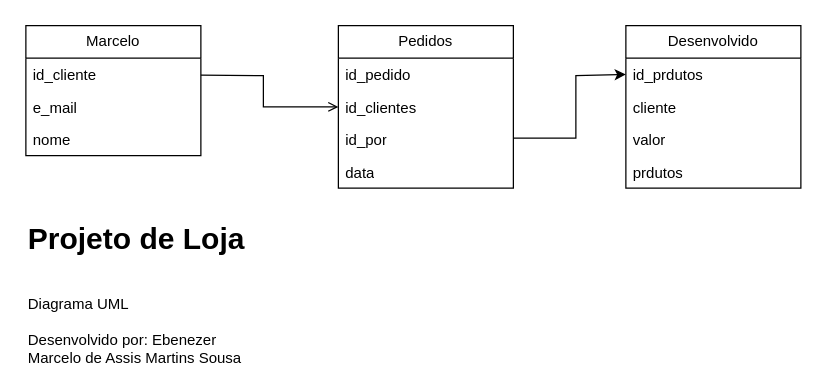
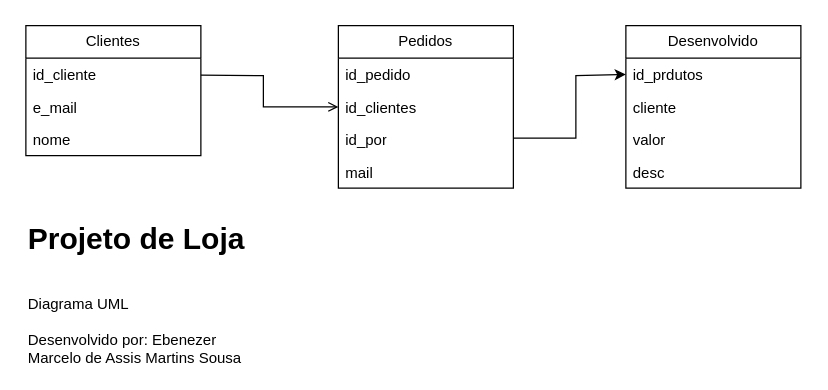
  <mxCell id="0" />
  <mxCell id="1" parent="0" />
- <mxCell id="2" value="Marcelo" style="swimlane;fontStyle=0;childLayout=stackLayout;horizontal=1;startSize=26;horizontalStack=0;resizeParent=1;resizeParentMax=0;resizeLast=0;collapsible=1;marginBottom=0;whiteSpace=wrap;html=1;" vertex="1" parent="1"><mxGeometry x="20" y="20" width="140" height="104" as="geometry"><mxRectangle x="100" y="230" width="80" height="30" as="alternateBounds" /></mxGeometry></mxCell>
+ <mxCell id="2" value="Clientes" style="swimlane;fontStyle=0;childLayout=stackLayout;horizontal=1;startSize=26;horizontalStack=0;resizeParent=1;resizeParentMax=0;resizeLast=0;collapsible=1;marginBottom=0;whiteSpace=wrap;html=1;" vertex="1" parent="1"><mxGeometry x="20" y="20" width="140" height="104" as="geometry"><mxRectangle x="100" y="230" width="80" height="30" as="alternateBounds" /></mxGeometry></mxCell>
  <mxCell id="3" value="&lt;div&gt;id_cliente&lt;/div&gt;" style="text;strokeColor=none;fillColor=none;align=left;verticalAlign=top;spacingLeft=4;spacingRight=4;overflow=hidden;rotatable=0;points=[[0,0.5],[1,0.5]];portConstraint=eastwest;whiteSpace=wrap;html=1;" vertex="1" parent="2"><mxGeometry y="26" width="140" height="26" as="geometry" /></mxCell>
  <mxCell id="4" value="e_mail" style="text;strokeColor=none;fillColor=none;align=left;verticalAlign=top;spacingLeft=4;spacingRight=4;overflow=hidden;rotatable=0;points=[[0,0.5],[1,0.5]];portConstraint=eastwest;whiteSpace=wrap;html=1;" vertex="1" parent="2"><mxGeometry y="52" width="140" height="26" as="geometry" /></mxCell>
  <mxCell id="5" value="nome" style="text;strokeColor=none;fillColor=none;align=left;verticalAlign=top;spacingLeft=4;spacingRight=4;overflow=hidden;rotatable=0;points=[[0,0.5],[1,0.5]];portConstraint=eastwest;whiteSpace=wrap;html=1;" vertex="1" parent="2"><mxGeometry y="78" width="140" height="26" as="geometry" /></mxCell>
  <mxCell id="6" value="Desenvolvido" style="swimlane;fontStyle=0;childLayout=stackLayout;horizontal=1;startSize=26;horizontalStack=0;resizeParent=1;resizeParentMax=0;resizeLast=0;collapsible=1;marginBottom=0;whiteSpace=wrap;html=1;" vertex="1" parent="1"><mxGeometry x="500" y="20" width="140" height="130" as="geometry" /></mxCell>
  <mxCell id="7" value="id_prdutos" style="text;strokeColor=none;fillColor=none;align=left;verticalAlign=top;spacingLeft=4;spacingRight=4;overflow=hidden;rotatable=0;points=[[0,0.5],[1,0.5]];portConstraint=eastwest;whiteSpace=wrap;html=1;" vertex="1" parent="6"><mxGeometry y="26" width="140" height="26" as="geometry" /></mxCell>
  <mxCell id="8" value="cliente" style="text;strokeColor=none;fillColor=none;align=left;verticalAlign=top;spacingLeft=4;spacingRight=4;overflow=hidden;rotatable=0;points=[[0,0.5],[1,0.5]];portConstraint=eastwest;whiteSpace=wrap;html=1;glass=0;" vertex="1" parent="6"><mxGeometry y="52" width="140" height="26" as="geometry" /></mxCell>
  <mxCell id="9" value="valor" style="text;strokeColor=none;fillColor=none;align=left;verticalAlign=top;spacingLeft=4;spacingRight=4;overflow=hidden;rotatable=0;points=[[0,0.5],[1,0.5]];portConstraint=eastwest;whiteSpace=wrap;html=1;glass=0;" vertex="1" parent="6"><mxGeometry y="78" width="140" height="26" as="geometry" /></mxCell>
- <mxCell id="10" value="prdutos" style="text;strokeColor=none;fillColor=none;align=left;verticalAlign=top;spacingLeft=4;spacingRight=4;overflow=hidden;rotatable=0;points=[[0,0.5],[1,0.5]];portConstraint=eastwest;whiteSpace=wrap;html=1;" vertex="1" parent="6"><mxGeometry y="104" width="140" height="26" as="geometry" /></mxCell>
+ <mxCell id="10" value="desc" style="text;strokeColor=none;fillColor=none;align=left;verticalAlign=top;spacingLeft=4;spacingRight=4;overflow=hidden;rotatable=0;points=[[0,0.5],[1,0.5]];portConstraint=eastwest;whiteSpace=wrap;html=1;" vertex="1" parent="6"><mxGeometry y="104" width="140" height="26" as="geometry" /></mxCell>
  <mxCell id="11" value="Pedidos" style="swimlane;fontStyle=0;childLayout=stackLayout;horizontal=1;startSize=26;horizontalStack=0;resizeParent=1;resizeParentMax=0;resizeLast=0;collapsible=1;marginBottom=0;whiteSpace=wrap;html=1;" vertex="1" parent="1"><mxGeometry x="270" y="20" width="140" height="130" as="geometry" /></mxCell>
  <mxCell id="12" value="id_pedido" style="text;strokeColor=none;fillColor=none;align=left;verticalAlign=top;spacingLeft=4;spacingRight=4;overflow=hidden;rotatable=0;points=[[0,0.5],[1,0.5]];portConstraint=eastwest;whiteSpace=wrap;html=1;" vertex="1" parent="11"><mxGeometry y="26" width="140" height="26" as="geometry" /></mxCell>
  <mxCell id="13" value="id_clientes" style="text;strokeColor=none;fillColor=none;align=left;verticalAlign=top;spacingLeft=4;spacingRight=4;overflow=hidden;rotatable=0;points=[[0,0.5],[1,0.5]];portConstraint=eastwest;whiteSpace=wrap;html=1;" vertex="1" parent="11"><mxGeometry y="52" width="140" height="26" as="geometry" /></mxCell>
  <mxCell id="14" value="id_por" style="text;strokeColor=none;fillColor=none;align=left;verticalAlign=top;spacingLeft=4;spacingRight=4;overflow=hidden;rotatable=0;points=[[0,0.5],[1,0.5]];portConstraint=eastwest;whiteSpace=wrap;html=1;" vertex="1" parent="11"><mxGeometry y="78" width="140" height="26" as="geometry" /></mxCell>
- <mxCell id="15" value="data" style="text;strokeColor=none;fillColor=none;align=left;verticalAlign=top;spacingLeft=4;spacingRight=4;overflow=hidden;rotatable=0;points=[[0,0.5],[1,0.5]];portConstraint=eastwest;whiteSpace=wrap;html=1;" vertex="1" parent="11"><mxGeometry y="104" width="140" height="26" as="geometry" /></mxCell>
+ <mxCell id="15" value="mail" style="text;strokeColor=none;fillColor=none;align=left;verticalAlign=top;spacingLeft=4;spacingRight=4;overflow=hidden;rotatable=0;points=[[0,0.5],[1,0.5]];portConstraint=eastwest;whiteSpace=wrap;html=1;" vertex="1" parent="11"><mxGeometry y="104" width="140" height="26" as="geometry" /></mxCell>
  <mxCell id="16" value="" style="endArrow=open;html=1;rounded=0;entryX=0;entryY=0.5;entryDx=0;entryDy=0;" edge="1" parent="1" source="3" target="13"><mxGeometry width="50" height="50" relative="1" as="geometry"><mxPoint x="380" y="180" as="sourcePoint" /><mxPoint x="230" y="190" as="targetPoint" /><Array as="points"><mxPoint x="210" y="60" /><mxPoint x="210" y="85" /></Array></mxGeometry></mxCell>
  <mxCell id="17" value="" style="endArrow=classic;html=1;rounded=0;entryX=0;entryY=0.5;entryDx=0;entryDy=0;" edge="1" parent="1" target="7"><mxGeometry width="50" height="50" relative="1" as="geometry"><mxPoint x="410" y="110" as="sourcePoint" /><mxPoint x="520" y="135" as="targetPoint" /><Array as="points"><mxPoint x="460" y="110" /><mxPoint x="460" y="60" /></Array></mxGeometry></mxCell>
  <mxCell id="18" value="&lt;h1 style=&quot;margin-top: 0px;&quot;&gt;Projeto de Loja&lt;/h1&gt;&lt;div&gt;&lt;br&gt;&lt;/div&gt;&lt;div&gt;Diagrama UML&lt;/div&gt;&lt;div&gt;&lt;br&gt;&lt;/div&gt;&lt;div&gt;Desenvolvido por: Ebenezer Marcelo de Assis Martins Sousa&lt;/div&gt;" style="text;html=1;whiteSpace=wrap;overflow=hidden;rounded=0;" vertex="1" parent="1"><mxGeometry x="20" y="170" width="180" height="120" as="geometry" /></mxCell>
